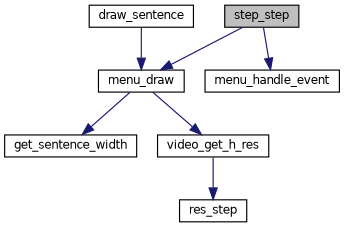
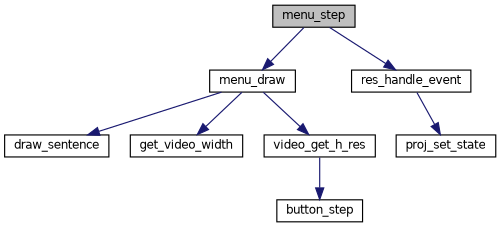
  digraph {
    rankdir=TB
    node [color=black fillcolor=white fontname=Helvetica fontsize=10 shape=record style=filled]
    edge [color=midnightblue fontname=Helvetica fontsize=10 labelfontname=Helvetica labelfontsize=10 style=solid]
-   n1 [fillcolor=grey75 fontcolor=black height=0.2 label=step_step width=0.4]
+   n1 [fillcolor=grey75 fontcolor=black height=0.2 label=menu_step width=0.4]
    n2 [height=0.2 label=menu_draw width=0.4]
-   n3 [height=0.2 label=menu_handle_event width=0.4]
-   n4 [height=0.2 label=res_step width=0.4]
+   n3 [height=0.2 label=res_handle_event width=0.4]
+   n4 [height=0.2 label=button_step width=0.4]
    n5 [height=0.2 label=draw_sentence width=0.4]
-   n6 [height=0.2 label=get_sentence_width width=0.4]
+   n6 [height=0.2 label=get_video_width width=0.4]
    n7 [height=0.2 label=video_get_h_res width=0.4]
+   n8 [height=0.2 label=proj_set_state width=0.4]
    n1 -> n2
    n1 -> n3
-   n5 -> n2
+   n2 -> n5
    n2 -> n6
    n2 -> n7
+   n3 -> n8
    n7 -> n4
  }
